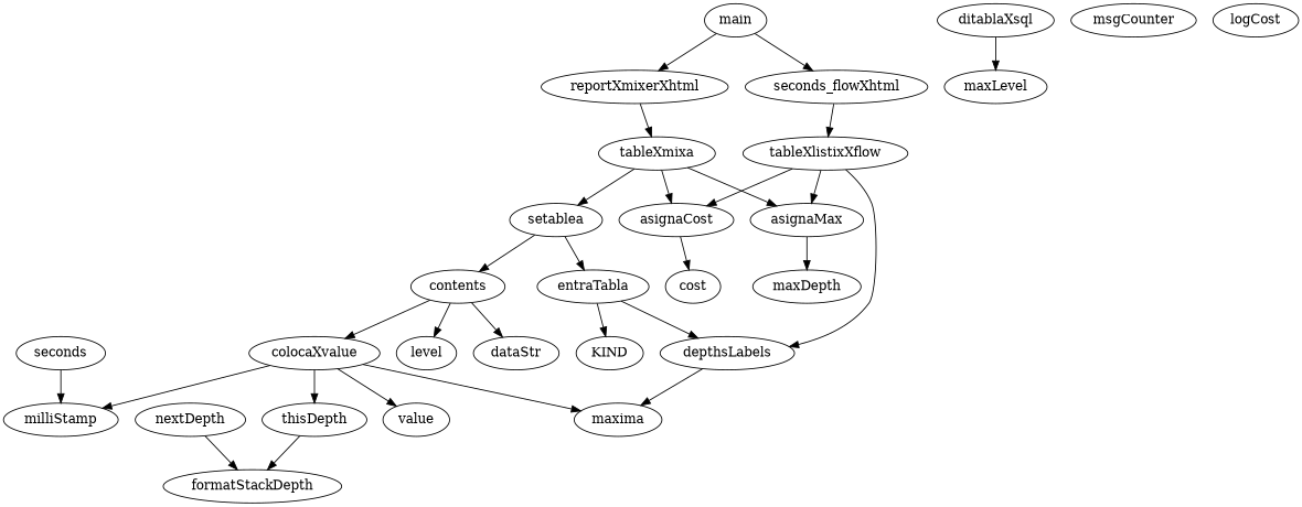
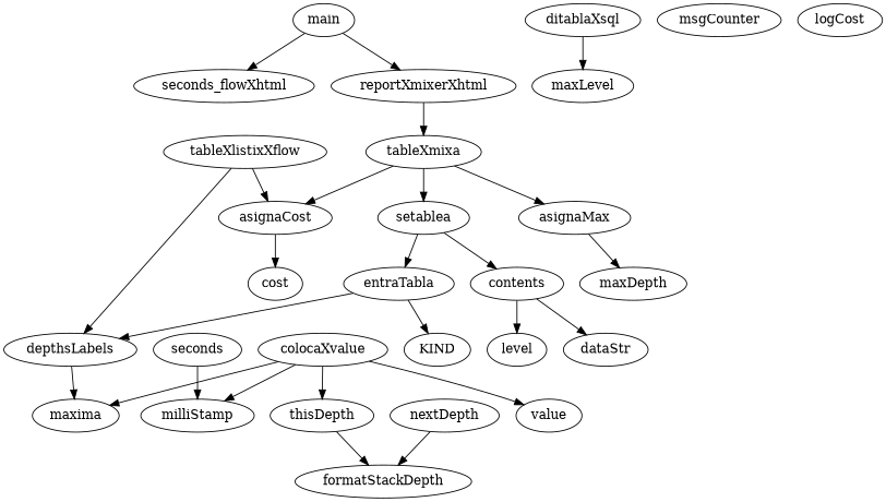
  digraph {
    n1 [label=seconds_flowXhtml]
    main
    reportXmixerXhtml
    tableXlistixXflow
    tableXmixa
    asignaCost
    asignaMax
    depthsLabels
    setablea
    cost
    maxDepth
    maxima
    entraTabla
    contents
    KIND
    dataStr
    colocaXvalue
    level
    milliStamp
    thisDepth
    value
    formatStackDepth
    nextDepth
    ditablaXsql
    maxLevel
    seconds
    msgCounter
    logCost
-   n1 -> tableXlistixXflow
    main -> n1
    main -> reportXmixerXhtml
    reportXmixerXhtml -> tableXmixa
    tableXlistixXflow -> asignaCost
-   tableXlistixXflow -> asignaMax
    tableXlistixXflow -> depthsLabels
    tableXmixa -> asignaCost
    tableXmixa -> asignaMax
    tableXmixa -> setablea
    asignaCost -> cost
    asignaMax -> maxDepth
    depthsLabels -> maxima
    setablea -> entraTabla
    setablea -> contents
    entraTabla -> depthsLabels
    entraTabla -> KIND
    contents -> dataStr
-   contents -> colocaXvalue
    contents -> level
    colocaXvalue -> maxima
    colocaXvalue -> milliStamp
    colocaXvalue -> thisDepth
    colocaXvalue -> value
    thisDepth -> formatStackDepth
    nextDepth -> formatStackDepth
    ditablaXsql -> maxLevel
    seconds -> milliStamp
  }
